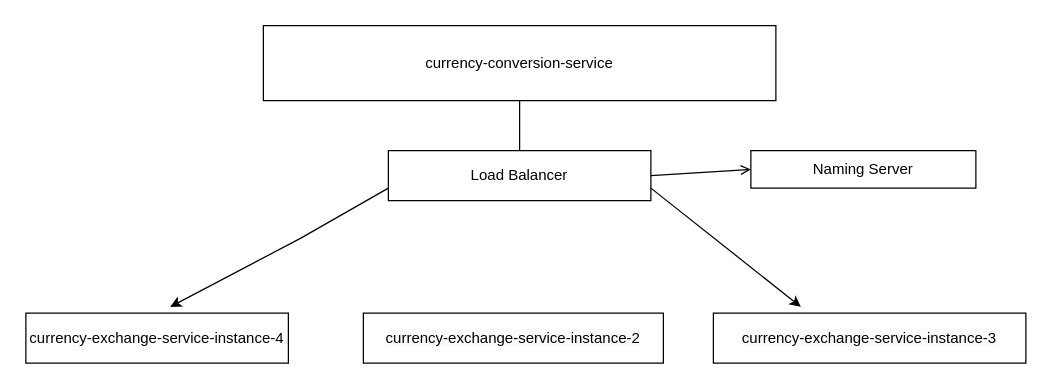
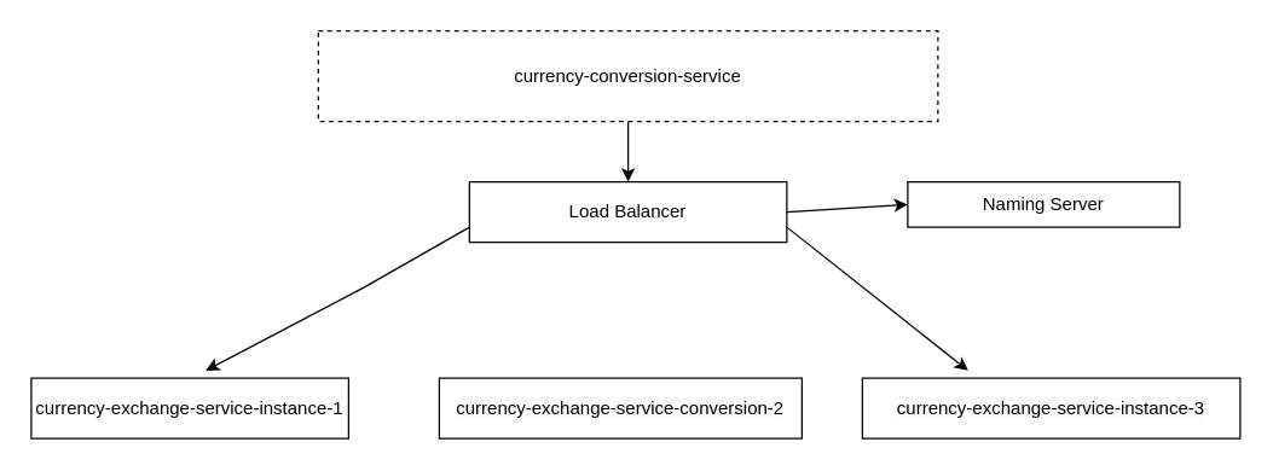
  <mxCell id="0" />
  <mxCell id="1" parent="0" />
- <mxCell id="2" value="currency-conversion-service" style="rounded=0;whiteSpace=wrap;html=1;" vertex="1" parent="1"><mxGeometry x="210" y="20" width="410" height="60" as="geometry" /></mxCell>
+ <mxCell id="2" value="currency-conversion-service" style="rounded=0;whiteSpace=wrap;html=1;dashed=1;" vertex="1" parent="1"><mxGeometry x="210" y="20" width="410" height="60" as="geometry" /></mxCell>
  <mxCell id="3" value="Load Balancer" style="rounded=0;whiteSpace=wrap;html=1;" vertex="1" parent="1"><mxGeometry x="310" y="120" width="210" height="40" as="geometry" /></mxCell>
  <mxCell id="4" value="Naming Server" style="rounded=0;whiteSpace=wrap;html=1;" vertex="1" parent="1"><mxGeometry x="600" y="120" width="180" height="30" as="geometry" /></mxCell>
- <mxCell id="5" value="&lt;br&gt;&lt;span style=&quot;color: rgb(0, 0, 0); font-family: Helvetica; font-size: 12px; font-style: normal; font-variant-ligatures: normal; font-variant-caps: normal; font-weight: 400; letter-spacing: normal; orphans: 2; text-align: center; text-indent: 0px; text-transform: none; widows: 2; word-spacing: 0px; -webkit-text-stroke-width: 0px; white-space: normal; background-color: rgb(251, 251, 251); text-decoration-thickness: initial; text-decoration-style: initial; text-decoration-color: initial; display: inline !important; float: none;&quot;&gt;currency-exchange-service-instance-2&lt;/span&gt;&lt;div&gt;&lt;br/&gt;&lt;/div&gt;" style="rounded=0;whiteSpace=wrap;html=1;" vertex="1" parent="1"><mxGeometry x="290" y="250" width="240" height="40" as="geometry" /></mxCell>
+ <mxCell id="5" value="&lt;br&gt;&lt;span style=&quot;color: rgb(0, 0, 0); font-family: Helvetica; font-size: 12px; font-style: normal; font-variant-ligatures: normal; font-variant-caps: normal; font-weight: 400; letter-spacing: normal; orphans: 2; text-align: center; text-indent: 0px; text-transform: none; widows: 2; word-spacing: 0px; -webkit-text-stroke-width: 0px; white-space: normal; background-color: rgb(251, 251, 251); text-decoration-thickness: initial; text-decoration-style: initial; text-decoration-color: initial; display: inline !important; float: none;&quot;&gt;currency-exchange-service-conversion-2&lt;/span&gt;&lt;div&gt;&lt;br/&gt;&lt;/div&gt;" style="rounded=0;whiteSpace=wrap;html=1;" vertex="1" parent="1"><mxGeometry x="290" y="250" width="240" height="40" as="geometry" /></mxCell>
  <mxCell id="6" value="&lt;br&gt;&lt;span style=&quot;color: rgb(0, 0, 0); font-family: Helvetica; font-size: 12px; font-style: normal; font-variant-ligatures: normal; font-variant-caps: normal; font-weight: 400; letter-spacing: normal; orphans: 2; text-align: center; text-indent: 0px; text-transform: none; widows: 2; word-spacing: 0px; -webkit-text-stroke-width: 0px; white-space: normal; background-color: rgb(251, 251, 251); text-decoration-thickness: initial; text-decoration-style: initial; text-decoration-color: initial; display: inline !important; float: none;&quot;&gt;currency-exchange-service-instance-3&lt;/span&gt;&lt;div&gt;&lt;br/&gt;&lt;/div&gt;" style="rounded=0;whiteSpace=wrap;html=1;" vertex="1" parent="1"><mxGeometry x="570" y="250" width="250" height="40" as="geometry" /></mxCell>
- <mxCell id="7" value="currency-exchange-service-instance-4" style="rounded=0;whiteSpace=wrap;html=1;" vertex="1" parent="1"><mxGeometry x="20" y="250" width="210" height="40" as="geometry" /></mxCell>
+ <mxCell id="7" value="currency-exchange-service-instance-1" style="rounded=0;whiteSpace=wrap;html=1;" vertex="1" parent="1"><mxGeometry x="20" y="250" width="210" height="40" as="geometry" /></mxCell>
  <mxCell id="8" value="" style="endArrow=classic;html=1;rounded=0;exitX=0;exitY=0.75;exitDx=0;exitDy=0;entryX=0.55;entryY=-0.125;entryDx=0;entryDy=0;entryPerimeter=0;" edge="1" parent="1" source="3" target="7"><mxGeometry width="50" height="50" relative="1" as="geometry"><mxPoint x="20" y="320" as="sourcePoint" /><mxPoint x="350" y="290" as="targetPoint" /><Array as="points"><mxPoint x="240" y="190" /></Array></mxGeometry></mxCell>
  <mxCell id="9" value="" style="endArrow=classic;html=1;rounded=0;exitX=1;exitY=0.75;exitDx=0;exitDy=0;entryX=0.28;entryY=-0.125;entryDx=0;entryDy=0;entryPerimeter=0;" edge="1" parent="1" source="3" target="6"><mxGeometry width="50" height="50" relative="1" as="geometry"><mxPoint x="630" y="210" as="sourcePoint" /><mxPoint x="460" y="200" as="targetPoint" /></mxGeometry></mxCell>
- <mxCell id="10" value="" style="endArrow=none;html=1;rounded=0;exitX=0.5;exitY=1;exitDx=0;exitDy=0;entryX=0.5;entryY=0;entryDx=0;entryDy=0;" edge="1" parent="1" source="2" target="3"><mxGeometry width="50" height="50" relative="1" as="geometry"><mxPoint x="410" y="250" as="sourcePoint" /><mxPoint x="460" y="200" as="targetPoint" /><Array as="points" /></mxGeometry></mxCell>
- <mxCell id="11" value="" style="endArrow=open;html=1;rounded=0;exitX=1;exitY=0.5;exitDx=0;exitDy=0;entryX=0;entryY=0.5;entryDx=0;entryDy=0;" edge="1" parent="1" source="3" target="4"><mxGeometry width="50" height="50" relative="1" as="geometry"><mxPoint x="410" y="250" as="sourcePoint" /><mxPoint x="460" y="200" as="targetPoint" /></mxGeometry></mxCell>
+ <mxCell id="10" value="" style="endArrow=classic;html=1;rounded=0;exitX=0.5;exitY=1;exitDx=0;exitDy=0;entryX=0.5;entryY=0;entryDx=0;entryDy=0;" edge="1" parent="1" source="2" target="3"><mxGeometry width="50" height="50" relative="1" as="geometry"><mxPoint x="410" y="250" as="sourcePoint" /><mxPoint x="460" y="200" as="targetPoint" /><Array as="points" /></mxGeometry></mxCell>
+ <mxCell id="11" value="" style="endArrow=classic;html=1;rounded=0;exitX=1;exitY=0.5;exitDx=0;exitDy=0;entryX=0;entryY=0.5;entryDx=0;entryDy=0;" edge="1" parent="1" source="3" target="4"><mxGeometry width="50" height="50" relative="1" as="geometry"><mxPoint x="410" y="250" as="sourcePoint" /><mxPoint x="460" y="200" as="targetPoint" /></mxGeometry></mxCell>
